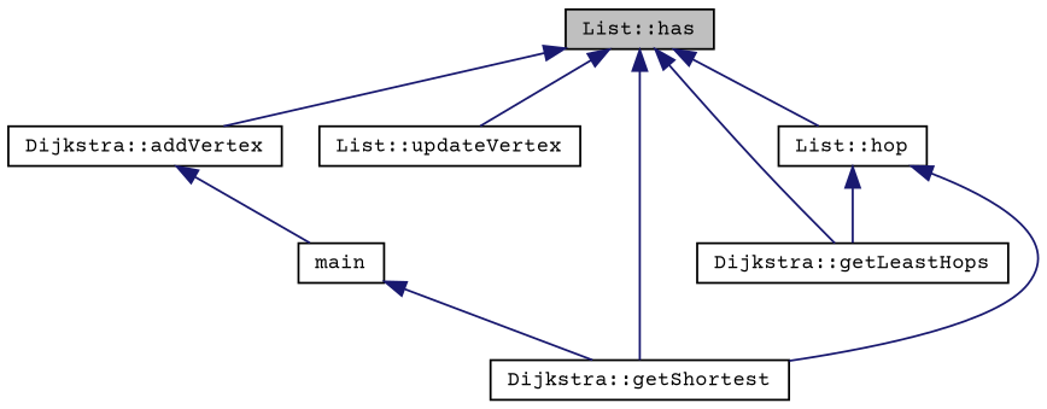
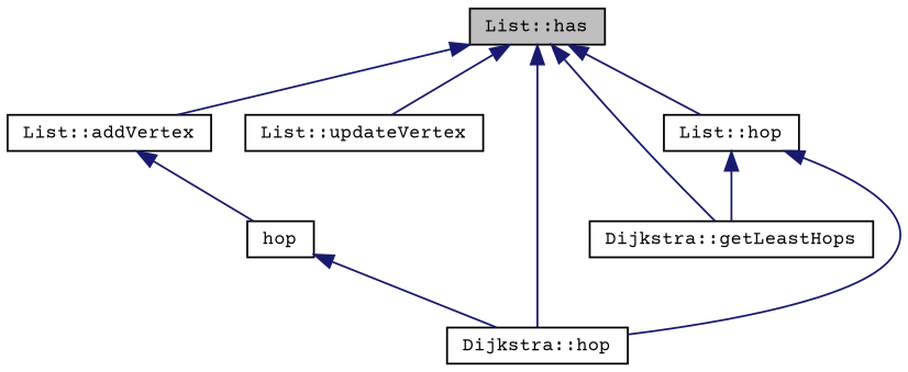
  digraph {
    fontname="Courier Prime"
    rankdir=TB
    node [color=black fillcolor=white fontname="Courier Prime" fontsize=10 shape=record style=filled]
    edge [color=midnightblue dir=back fontname="Courier Prime" fontsize=10 labelfontname=Helvetica labelfontsize=10 style=solid]
    n1 [fillcolor=grey75 fontcolor=black height=0.2 label="List::has" width=0.4]
-   n2 [height=0.2 label="Dijkstra::addVertex" width=0.4]
+   n2 [height=0.2 label="List::addVertex" width=0.4]
    n3 [height=0.2 label="List::updateVertex" width=0.4]
-   n4 [height=0.2 label="Dijkstra::getShortest" width=0.4]
+   n4 [height=0.2 label="Dijkstra::hop" width=0.4]
    n5 [height=0.2 label="Dijkstra::getLeastHops" width=0.4]
    n6 [height=0.2 label="List::hop" width=0.4]
-   n7 [height=0.2 label=main width=0.4]
+   n7 [height=0.2 label=hop width=0.4]
    n1 -> n2
    n1 -> n3
    n1 -> n4
    n1 -> n5
    n1 -> n6
    n2 -> n7
    n6 -> n4
    n6 -> n5
    n7 -> n4
  }
